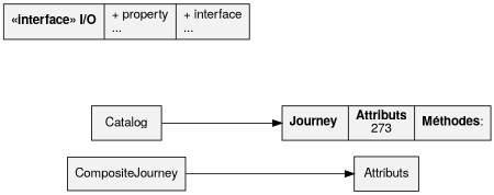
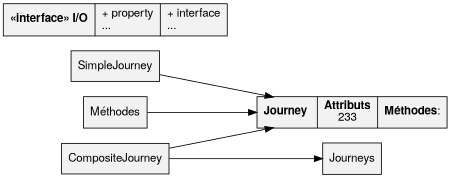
  digraph {
    rankdir=LR
    node [fillcolor=gray95 fontname="Helvetica,Arial,sans-serif" shape=record style=filled]
-   n1 [label=<{<b>Journey</b>  |<b>Attributs</b><br/>273|<b>Méthodes</b>:}>]
+   n1 [label=<{<b>Journey</b>  |<b>Attributs</b><br/>233|<b>Méthodes</b>:}>]
+   SimpleJourney
    CompositeJourney
-   Journeys [label=Attributs]
-   Catalog
+   Journeys
+   Catalog [label="Méthodes"]
    n6 [label=<{<b>«interface» I/O</b> | + property<br align="left"/>...<br align="left"/>|+ interface<br align="left"/>...<br align="left"/>}>]
+   SimpleJourney -> n1
+   CompositeJourney -> n1
    CompositeJourney -> Journeys
    Catalog -> n1
  }
